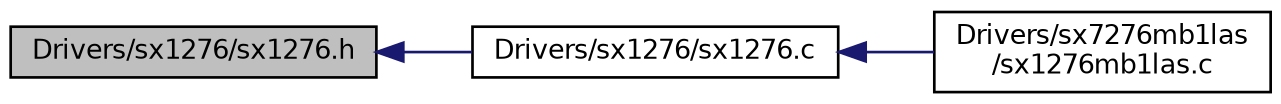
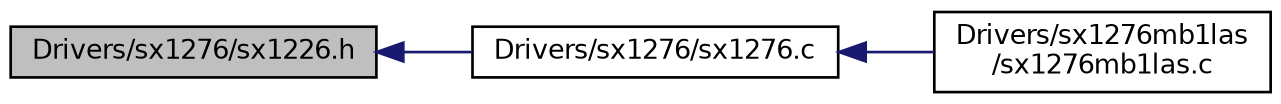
  digraph {
    rankdir=LR
    node [color=black fillcolor=white fontname=Helvetica fontsize=10 shape=record style=filled]
    edge [color=midnightblue dir=back fontname=Helvetica fontsize=10 labelfontname=Helvetica labelfontsize=10 style=solid]
-   n1 [fillcolor=grey75 fontcolor=black height=0.2 label="Drivers/sx1276/sx1276.h" width=0.4]
+   n1 [fillcolor=grey75 fontcolor=black height=0.2 label="Drivers/sx1276/sx1226.h" width=0.4]
    n2 [height=0.2 label="Drivers/sx1276/sx1276.c" width=0.4]
-   n3 [height=0.2 label="Drivers/sx7276mb1las\l/sx1276mb1las.c" width=0.4]
+   n3 [height=0.2 label="Drivers/sx1276mb1las\l/sx1276mb1las.c" width=0.4]
    n1 -> n2
    n2 -> n3
  }
